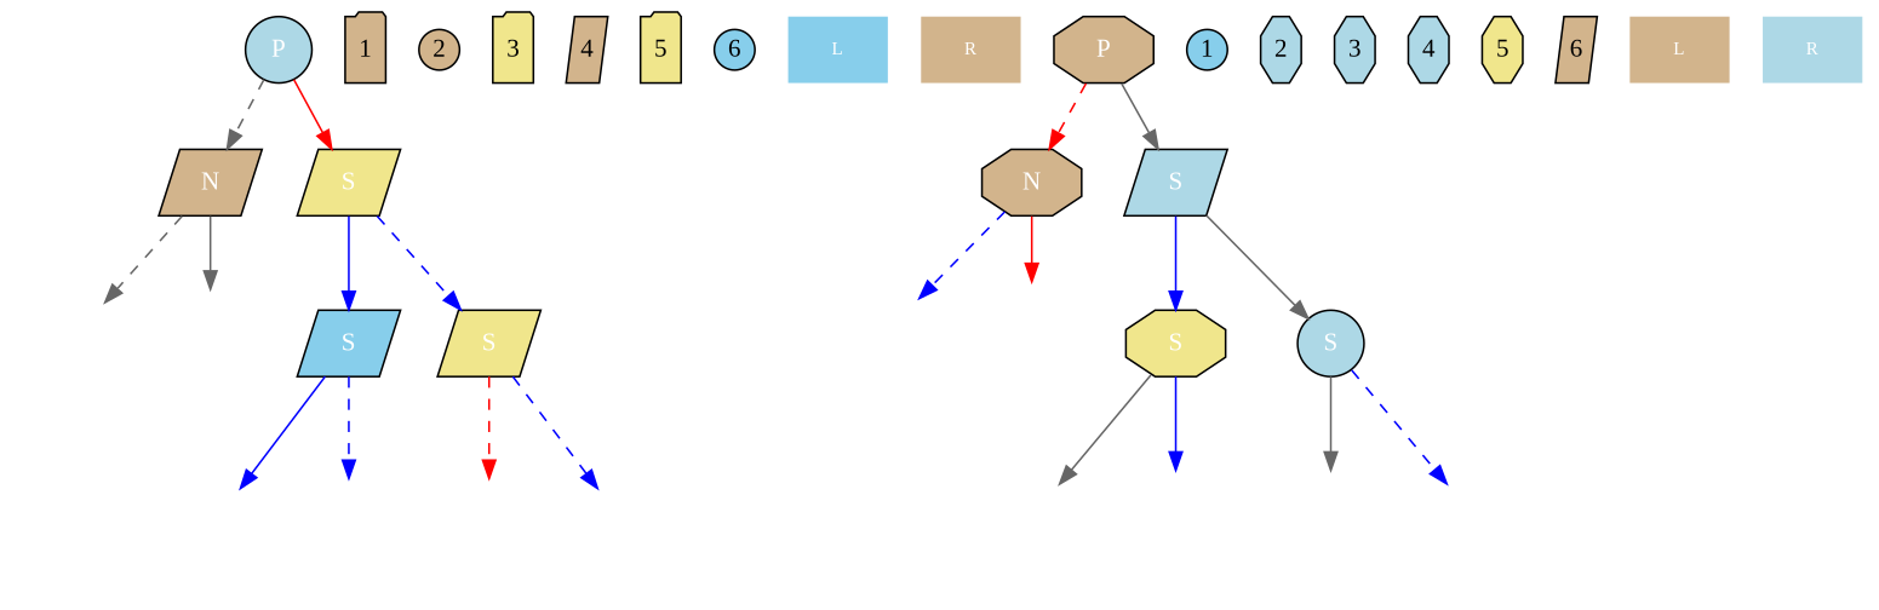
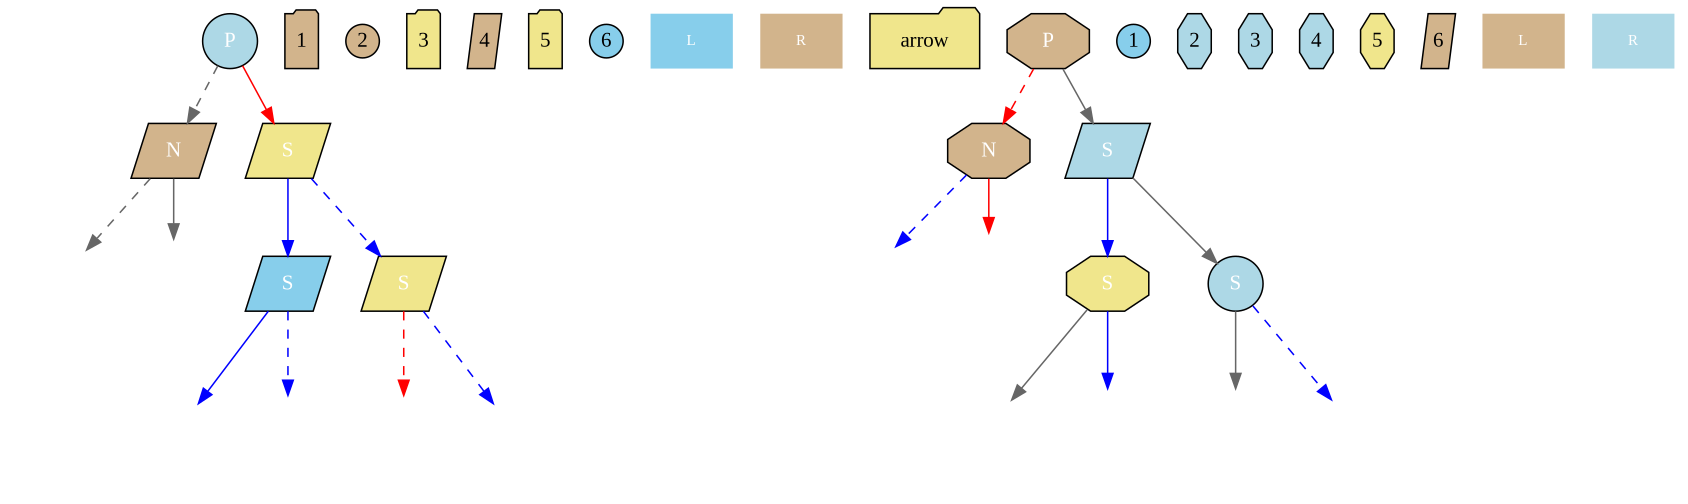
  digraph {
    fontname="Liberation Serif"
    node [fontname="Liberation Serif" shape=circle style=filled]
    edge [color=blue style=solid fontname="Liberation Serif"]
    n1 [fillcolor=lightblue fontcolor=white label=P]
    n2 [fillcolor=tan fontcolor=white label=N shape=parallelogram]
    n3 [fillcolor=khaki fontcolor=white label=S shape=parallelogram]
    dot1 [style=invis width=0.2]
    dot2 [style=invis width=0.2]
    n6 [fillcolor=skyblue fontcolor=white label=S shape=parallelogram]
    n7 [fillcolor=khaki fontcolor=white label=S shape=parallelogram]
    dot3 [style=invis width=0.2]
    dot4 [style=invis width=0.2]
    dot5 [style=invis width=0.2]
    dot6 [style=invis width=0.2]
    n12 [fixedsize=true label=1 shape=folder width=0.3 fillcolor=tan]
    n13 [fixedsize=true label=2 width=0.3 fillcolor=tan]
    n14 [fixedsize=true label=3 shape=folder width=0.3 fillcolor=khaki]
    n15 [fixedsize=true label=4 shape=parallelogram width=0.3 fillcolor=tan]
    n16 [fixedsize=true label=5 shape=folder width=0.3 fillcolor=khaki]
    n17 [fixedsize=true label=6 width=0.3 fillcolor=skyblue]
    n18 [fontcolor=white fontsize=10 label=L shape=plaintext fillcolor=skyblue]
    n19 [fontcolor=white fontsize=10 label=R shape=plaintext fillcolor=tan]
+   arrow [fillcolor=khaki fixedsize=true shape=folder width=1]
    n21 [fillcolor=tan fontcolor=white label=P shape=octagon]
    n22 [fillcolor=tan fontcolor=white label=N shape=octagon]
    n23 [fillcolor=lightblue fontcolor=white label=S shape=parallelogram]
    dot1b [style=invis width=0.2]
    dot2b [style=invis width=0.2]
    n26 [fillcolor=khaki fontcolor=white label=S shape=octagon]
    n27 [fillcolor=lightblue fontcolor=white label=S]
    dot3b [style=invis width=0.2]
    dot4b [style=invis width=0.2]
    dot5b [style=invis width=0.2]
    dot6b [style=invis width=0.2]
    n32 [fixedsize=true label=1 width=0.3 fillcolor=skyblue]
    n33 [fixedsize=true label=2 shape=octagon width=0.3 fillcolor=lightblue]
    n34 [fixedsize=true label=3 shape=octagon width=0.3 fillcolor=lightblue]
    n35 [fixedsize=true label=4 shape=octagon width=0.3 fillcolor=lightblue]
    n36 [fixedsize=true label=5 shape=octagon width=0.3 fillcolor=khaki]
    n37 [fixedsize=true label=6 shape=parallelogram width=0.3 fillcolor=tan]
    n38 [fontcolor=white fontsize=10 label=L shape=plaintext fillcolor=tan]
    n39 [fontcolor=white fontsize=10 label=R shape=plaintext fillcolor=lightblue]
    n1 -> n2 [color=gray40 style=dashed]
    n1 -> n3 [color=red]
    n2 -> dot1 [color=gray40 style=dashed]
    n2 -> dot2 [color=gray40]
    n3 -> n6
    n3 -> n7 [style=dashed]
    n6 -> dot3
    n6 -> dot4 [style=dashed]
    n7 -> dot5 [color=red style=dashed]
    n7 -> dot6 [style=dashed]
    n21 -> n22 [color=red style=dashed]
    n21 -> n23 [color=gray40]
    n22 -> dot1b [style=dashed]
    n22 -> dot2b [color=red]
    n23 -> n26
    n23 -> n27 [color=gray40]
    n26 -> dot3b [color=gray40]
    n26 -> dot4b
    n27 -> dot5b [color=gray40]
    n27 -> dot6b [style=dashed]
  }
